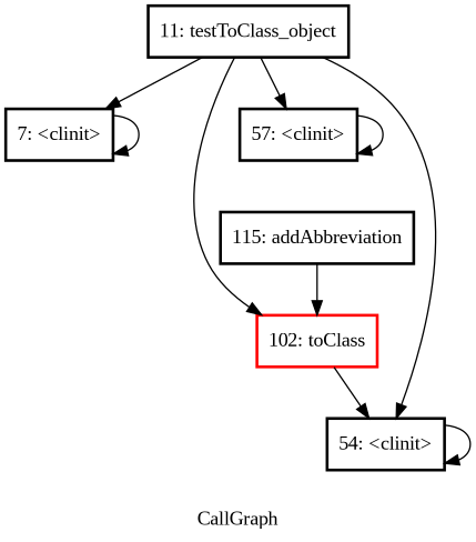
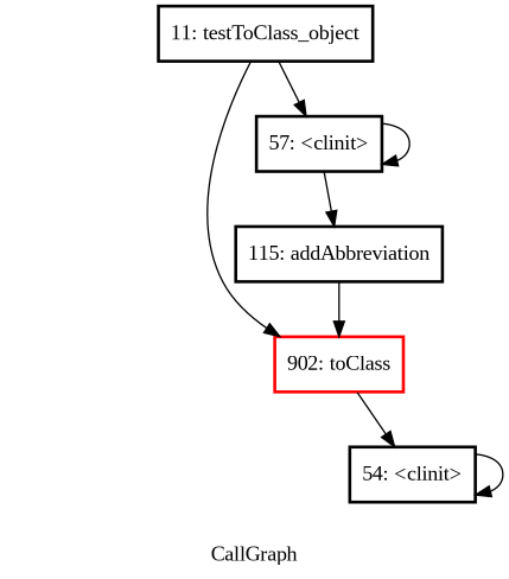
  digraph {
    fontname="Liberation Serif"
    label=CallGraph
    node [fontname="Liberation Serif" shape=box style=bold]
    edge [fontname="Liberation Serif"]
-   "7: <clinit>"
    n2 [label="11: testToClass_object"]
-   "902: toClass" [color=red label="102: toClass"]
+   "902: toClass" [color=red]
    "54: <clinit>"
    "57: <clinit>"
    "115: addAbbreviation"
-   "7: <clinit>" -> "7: <clinit>"
-   n2 -> "7: <clinit>"
    n2 -> "902: toClass"
-   n2 -> "54: <clinit>"
    n2 -> "57: <clinit>"
    "902: toClass" -> "54: <clinit>"
    "54: <clinit>" -> "54: <clinit>"
    "57: <clinit>" -> "57: <clinit>"
+   "57: <clinit>" -> "115: addAbbreviation"
    "115: addAbbreviation" -> "902: toClass"
  }
